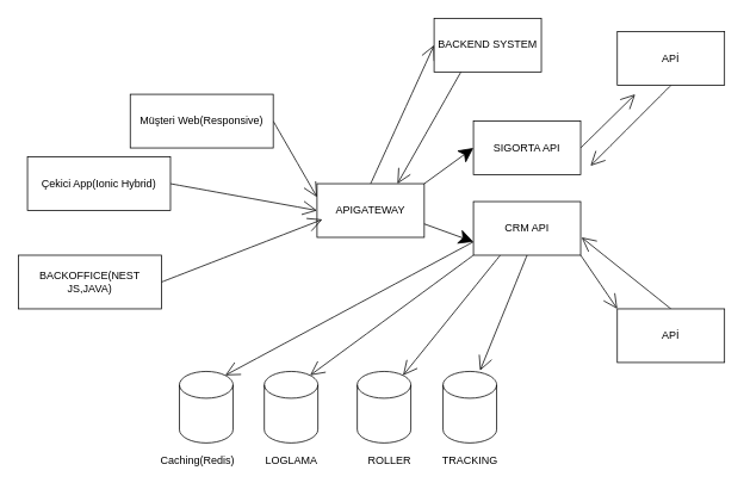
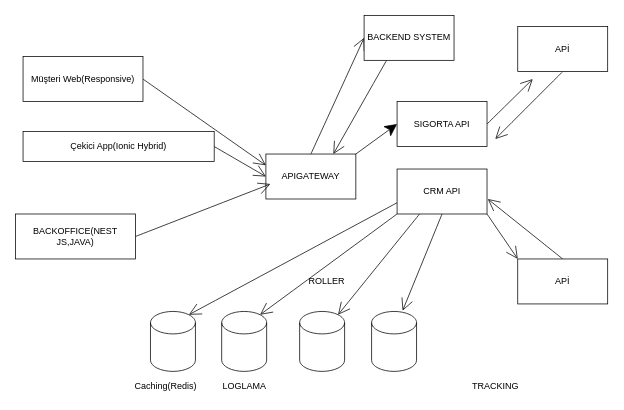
  <mxCell id="0" />
  <mxCell id="1" parent="0" />
  <mxCell id="2" style="edgeStyle=none;curved=1;rounded=0;orthogonalLoop=1;jettySize=auto;html=1;exitX=1;exitY=0.5;exitDx=0;exitDy=0;endArrow=open;startSize=14;endSize=14;sourcePerimeterSpacing=8;targetPerimeterSpacing=8;" edge="1" parent="1" source="3"><mxGeometry relative="1" as="geometry"><mxPoint x="710" y="105" as="targetPoint" /></mxGeometry></mxCell>
  <mxCell id="3" value="SIGORTA API" style="rounded=0;whiteSpace=wrap;html=1;hachureGap=4;pointerEvents=0;" vertex="1" parent="1"><mxGeometry x="529" y="135" width="120" height="60" as="geometry" /></mxCell>
  <mxCell id="4" style="edgeStyle=none;curved=1;rounded=0;orthogonalLoop=1;jettySize=auto;html=1;exitX=0.5;exitY=0;exitDx=0;exitDy=0;entryX=0;entryY=0.5;entryDx=0;entryDy=0;endArrow=open;startSize=14;endSize=14;sourcePerimeterSpacing=8;targetPerimeterSpacing=8;" edge="1" parent="1" source="5" target="31"><mxGeometry relative="1" as="geometry" /></mxCell>
  <mxCell id="5" value="APIGATEWAY" style="rounded=0;whiteSpace=wrap;html=1;hachureGap=4;pointerEvents=0;" vertex="1" parent="1"><mxGeometry x="354" y="205" width="120" height="60" as="geometry" /></mxCell>
  <mxCell id="6" style="edgeStyle=none;curved=1;rounded=0;orthogonalLoop=1;jettySize=auto;html=1;exitX=1;exitY=0.5;exitDx=0;exitDy=0;entryX=0;entryY=0.25;entryDx=0;entryDy=0;endArrow=open;startSize=14;endSize=14;sourcePerimeterSpacing=8;targetPerimeterSpacing=8;" edge="1" parent="1" source="7" target="5"><mxGeometry relative="1" as="geometry" /></mxCell>
- <mxCell id="7" value="Müşteri Web(Responsive)" style="rounded=0;whiteSpace=wrap;html=1;hachureGap=4;pointerEvents=0;" vertex="1" parent="1"><mxGeometry x="145" y="105" width="160" height="60" as="geometry" /></mxCell>
+ <mxCell id="7" value="Müşteri Web(Responsive)" style="rounded=0;whiteSpace=wrap;html=1;hachureGap=4;pointerEvents=0;" vertex="1" parent="1"><mxGeometry x="30" y="75" width="160" height="60" as="geometry" /></mxCell>
  <mxCell id="8" style="edgeStyle=none;curved=1;rounded=0;orthogonalLoop=1;jettySize=auto;html=1;exitX=1;exitY=1;exitDx=0;exitDy=0;entryX=0;entryY=0;entryDx=0;entryDy=0;endArrow=open;startSize=14;endSize=14;sourcePerimeterSpacing=8;targetPerimeterSpacing=8;" edge="1" parent="1" source="13" target="25"><mxGeometry relative="1" as="geometry" /></mxCell>
  <mxCell id="9" style="edgeStyle=none;curved=1;rounded=0;orthogonalLoop=1;jettySize=auto;html=1;exitX=0.5;exitY=1;exitDx=0;exitDy=0;entryX=0.69;entryY=-0.012;entryDx=0;entryDy=0;entryPerimeter=0;endArrow=open;startSize=14;endSize=14;sourcePerimeterSpacing=8;targetPerimeterSpacing=8;" edge="1" parent="1" source="13" target="27"><mxGeometry relative="1" as="geometry" /></mxCell>
  <mxCell id="10" style="edgeStyle=none;curved=1;rounded=0;orthogonalLoop=1;jettySize=auto;html=1;exitX=0.25;exitY=1;exitDx=0;exitDy=0;entryX=0.855;entryY=0;entryDx=0;entryDy=4.35;entryPerimeter=0;endArrow=open;startSize=14;endSize=14;sourcePerimeterSpacing=8;targetPerimeterSpacing=8;" edge="1" parent="1" source="13" target="26"><mxGeometry relative="1" as="geometry" /></mxCell>
  <mxCell id="11" style="edgeStyle=none;curved=1;rounded=0;orthogonalLoop=1;jettySize=auto;html=1;exitX=0;exitY=1;exitDx=0;exitDy=0;entryX=0.855;entryY=0;entryDx=0;entryDy=4.35;entryPerimeter=0;endArrow=open;startSize=14;endSize=14;sourcePerimeterSpacing=8;targetPerimeterSpacing=8;" edge="1" parent="1" source="13" target="20"><mxGeometry relative="1" as="geometry" /></mxCell>
  <mxCell id="12" style="edgeStyle=none;curved=1;rounded=0;orthogonalLoop=1;jettySize=auto;html=1;exitX=0;exitY=0.75;exitDx=0;exitDy=0;entryX=0.855;entryY=0;entryDx=0;entryDy=4.35;entryPerimeter=0;endArrow=open;startSize=14;endSize=14;sourcePerimeterSpacing=8;targetPerimeterSpacing=8;" edge="1" parent="1" source="13" target="32"><mxGeometry relative="1" as="geometry" /></mxCell>
  <mxCell id="13" value="CRM API" style="rounded=0;whiteSpace=wrap;html=1;hachureGap=4;pointerEvents=0;" vertex="1" parent="1"><mxGeometry x="529" y="225" width="120" height="60" as="geometry" /></mxCell>
  <mxCell id="14" value="" style="endArrow=classic;html=1;startSize=14;endSize=14;sourcePerimeterSpacing=8;targetPerimeterSpacing=8;entryX=0;entryY=0.5;entryDx=0;entryDy=0;exitX=1;exitY=0;exitDx=0;exitDy=0;" edge="1" parent="1" source="5" target="3"><mxGeometry width="50" height="50" relative="1" as="geometry"><mxPoint x="449" y="225" as="sourcePoint" /><mxPoint x="519" y="155" as="targetPoint" /></mxGeometry></mxCell>
- <mxCell id="15" value="" style="endArrow=classic;html=1;startSize=14;endSize=14;sourcePerimeterSpacing=8;targetPerimeterSpacing=8;entryX=0;entryY=0.75;entryDx=0;entryDy=0;exitX=1;exitY=0.75;exitDx=0;exitDy=0;" edge="1" parent="1" source="5" target="13"><mxGeometry width="50" height="50" relative="1" as="geometry"><mxPoint x="449" y="250" as="sourcePoint" /><mxPoint x="499" y="200" as="targetPoint" /></mxGeometry></mxCell>
  <mxCell id="16" style="edgeStyle=none;curved=1;rounded=0;orthogonalLoop=1;jettySize=auto;html=1;exitX=1;exitY=0.5;exitDx=0;exitDy=0;entryX=0;entryY=0.5;entryDx=0;entryDy=0;endArrow=open;startSize=14;endSize=14;sourcePerimeterSpacing=8;targetPerimeterSpacing=8;" edge="1" parent="1" source="17" target="5"><mxGeometry relative="1" as="geometry" /></mxCell>
- <mxCell id="17" value="Çekici App(Ionic Hybrid)" style="rounded=0;whiteSpace=wrap;html=1;hachureGap=4;pointerEvents=0;" vertex="1" parent="1"><mxGeometry x="30" y="175" width="160" height="60" as="geometry" /></mxCell>
+ <mxCell id="17" value="Çekici App(Ionic Hybrid)" style="rounded=0;whiteSpace=wrap;html=1;hachureGap=4;pointerEvents=0;" vertex="1" parent="1"><mxGeometry x="30" y="175" width="255" height="40" as="geometry" /></mxCell>
  <mxCell id="18" style="edgeStyle=none;curved=1;rounded=0;orthogonalLoop=1;jettySize=auto;html=1;exitX=1;exitY=0.5;exitDx=0;exitDy=0;endArrow=open;startSize=14;endSize=14;sourcePerimeterSpacing=8;targetPerimeterSpacing=8;" edge="1" parent="1" source="19"><mxGeometry relative="1" as="geometry"><mxPoint x="360" y="245" as="targetPoint" /></mxGeometry></mxCell>
  <mxCell id="19" value="BACKOFFICE(NEST JS,JAVA)" style="rounded=0;whiteSpace=wrap;html=1;hachureGap=4;pointerEvents=0;" vertex="1" parent="1"><mxGeometry x="20" y="285" width="160" height="60" as="geometry" /></mxCell>
  <mxCell id="20" value="" style="shape=cylinder3;whiteSpace=wrap;html=1;boundedLbl=1;backgroundOutline=1;size=15;hachureGap=4;pointerEvents=0;" vertex="1" parent="1"><mxGeometry x="295" y="415" width="60" height="80" as="geometry" /></mxCell>
  <mxCell id="21" value="LOGLAMA" style="text;html=1;align=center;verticalAlign=middle;resizable=0;points=[];autosize=1;strokeColor=none;fillColor=none;" vertex="1" parent="1"><mxGeometry x="290" y="505" width="70" height="20" as="geometry" /></mxCell>
  <mxCell id="22" style="edgeStyle=none;curved=1;rounded=0;orthogonalLoop=1;jettySize=auto;html=1;exitX=0.5;exitY=1;exitDx=0;exitDy=0;endArrow=open;startSize=14;endSize=14;sourcePerimeterSpacing=8;targetPerimeterSpacing=8;" edge="1" parent="1" source="23"><mxGeometry relative="1" as="geometry"><mxPoint x="660" y="185" as="targetPoint" /></mxGeometry></mxCell>
  <mxCell id="23" value="APİ" style="rounded=0;whiteSpace=wrap;html=1;hachureGap=4;pointerEvents=0;" vertex="1" parent="1"><mxGeometry x="690" y="35" width="120" height="60" as="geometry" /></mxCell>
  <mxCell id="24" style="edgeStyle=none;curved=1;rounded=0;orthogonalLoop=1;jettySize=auto;html=1;exitX=0.5;exitY=0;exitDx=0;exitDy=0;endArrow=open;startSize=14;endSize=14;sourcePerimeterSpacing=8;targetPerimeterSpacing=8;" edge="1" parent="1" source="25"><mxGeometry relative="1" as="geometry"><mxPoint x="650" y="265" as="targetPoint" /></mxGeometry></mxCell>
  <mxCell id="25" value="APİ" style="rounded=0;whiteSpace=wrap;html=1;hachureGap=4;pointerEvents=0;" vertex="1" parent="1"><mxGeometry x="690" y="345" width="120" height="60" as="geometry" /></mxCell>
  <mxCell id="26" value="" style="shape=cylinder3;whiteSpace=wrap;html=1;boundedLbl=1;backgroundOutline=1;size=15;hachureGap=4;pointerEvents=0;" vertex="1" parent="1"><mxGeometry x="399" y="415" width="60" height="80" as="geometry" /></mxCell>
  <mxCell id="27" value="" style="shape=cylinder3;whiteSpace=wrap;html=1;boundedLbl=1;backgroundOutline=1;size=15;hachureGap=4;pointerEvents=0;" vertex="1" parent="1"><mxGeometry x="495" y="415" width="60" height="80" as="geometry" /></mxCell>
- <mxCell id="28" value="ROLLER" style="text;html=1;align=center;verticalAlign=middle;resizable=0;points=[];autosize=1;strokeColor=none;fillColor=none;" vertex="1" parent="1"><mxGeometry x="405" y="505" width="60" height="20" as="geometry" /></mxCell>
- <mxCell id="29" value="TRACKING" style="text;html=1;align=center;verticalAlign=middle;resizable=0;points=[];autosize=1;strokeColor=none;fillColor=none;" vertex="1" parent="1"><mxGeometry x="485" y="505" width="80" height="20" as="geometry" /></mxCell>
+ <mxCell id="28" value="ROLLER" style="text;html=1;align=center;verticalAlign=middle;resizable=0;points=[];autosize=1;strokeColor=none;fillColor=none;" vertex="1" parent="1"><mxGeometry x="405" y="365" width="60" height="20" as="geometry" /></mxCell>
+ <mxCell id="29" value="TRACKING" style="text;html=1;align=center;verticalAlign=middle;resizable=0;points=[];autosize=1;strokeColor=none;fillColor=none;" vertex="1" parent="1"><mxGeometry x="620" y="505" width="80" height="20" as="geometry" /></mxCell>
  <mxCell id="30" style="edgeStyle=none;curved=1;rounded=0;orthogonalLoop=1;jettySize=auto;html=1;exitX=0.25;exitY=1;exitDx=0;exitDy=0;entryX=0.75;entryY=0;entryDx=0;entryDy=0;endArrow=open;startSize=14;endSize=14;sourcePerimeterSpacing=8;targetPerimeterSpacing=8;" edge="1" parent="1" source="31" target="5"><mxGeometry relative="1" as="geometry" /></mxCell>
  <mxCell id="31" value="BACKEND SYSTEM&lt;br&gt;" style="rounded=0;whiteSpace=wrap;html=1;hachureGap=4;pointerEvents=0;" vertex="1" parent="1"><mxGeometry x="485" y="20" width="120" height="60" as="geometry" /></mxCell>
  <mxCell id="32" value="" style="shape=cylinder3;whiteSpace=wrap;html=1;boundedLbl=1;backgroundOutline=1;size=15;hachureGap=4;pointerEvents=0;" vertex="1" parent="1"><mxGeometry x="200" y="415" width="60" height="80" as="geometry" /></mxCell>
  <mxCell id="33" value="Caching(Redis)" style="text;html=1;align=center;verticalAlign=middle;resizable=0;points=[];autosize=1;strokeColor=none;fillColor=none;" vertex="1" parent="1"><mxGeometry x="170" y="505" width="100" height="20" as="geometry" /></mxCell>
